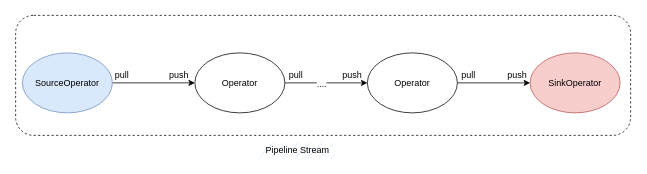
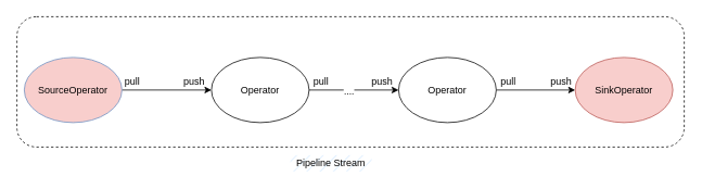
  <mxCell id="0" />
  <mxCell id="1" parent="0" />
  <mxCell id="2" style="edgeStyle=orthogonalEdgeStyle;rounded=0;orthogonalLoop=1;jettySize=auto;html=1;exitX=1;exitY=0.5;exitDx=0;exitDy=0;" parent="1" source="3" target="6" edge="1"><mxGeometry relative="1" as="geometry" /></mxCell>
- <mxCell id="3" value="SourceOperator" style="ellipse;whiteSpace=wrap;html=1;fillColor=#dae8fc;strokeColor=#6c8ebf;fillStyle=auto;" parent="1" vertex="1"><mxGeometry x="29" y="70" width="120" height="80" as="geometry" /></mxCell>
+ <mxCell id="3" value="SourceOperator" style="ellipse;whiteSpace=wrap;html=1;fillColor=#f8cecc;strokeColor=#6c8ebf;fillStyle=auto;" parent="1" vertex="1"><mxGeometry x="29" y="70" width="120" height="80" as="geometry" /></mxCell>
  <mxCell id="4" value="" style="edgeStyle=orthogonalEdgeStyle;rounded=0;orthogonalLoop=1;jettySize=auto;html=1;" parent="1" source="6" target="8" edge="1"><mxGeometry relative="1" as="geometry" /></mxCell>
  <mxCell id="5" value="...." style="edgeLabel;html=1;align=center;verticalAlign=middle;resizable=0;points=[];" vertex="1" connectable="0" parent="4"><mxGeometry x="-0.121" y="-1" relative="1" as="geometry"><mxPoint as="offset" /></mxGeometry></mxCell>
  <mxCell id="6" value="Operator" style="ellipse;whiteSpace=wrap;html=1;" parent="1" vertex="1"><mxGeometry x="259" y="70" width="120" height="80" as="geometry" /></mxCell>
  <mxCell id="7" value="" style="edgeStyle=orthogonalEdgeStyle;rounded=0;orthogonalLoop=1;jettySize=auto;html=1;" parent="1" source="8" target="9" edge="1"><mxGeometry relative="1" as="geometry" /></mxCell>
  <mxCell id="8" value="Operator" style="ellipse;whiteSpace=wrap;html=1;" parent="1" vertex="1"><mxGeometry x="489" y="70" width="120" height="80" as="geometry" /></mxCell>
  <mxCell id="9" value="SinkOperator" style="ellipse;whiteSpace=wrap;html=1;fillColor=#f8cecc;strokeColor=#b85450;" parent="1" vertex="1"><mxGeometry x="706" y="70" width="120" height="80" as="geometry" /></mxCell>
  <mxCell id="10" value="pull" style="text;html=1;strokeColor=none;fillColor=none;align=center;verticalAlign=middle;whiteSpace=wrap;rounded=0;" parent="1" vertex="1"><mxGeometry x="132" y="90" width="60" height="20" as="geometry" /></mxCell>
  <mxCell id="11" value="push" style="text;html=1;strokeColor=none;fillColor=none;align=center;verticalAlign=middle;whiteSpace=wrap;rounded=0;" parent="1" vertex="1"><mxGeometry x="208" y="90" width="60" height="20" as="geometry" /></mxCell>
  <mxCell id="12" value="pull" style="text;html=1;strokeColor=none;fillColor=none;align=center;verticalAlign=middle;whiteSpace=wrap;rounded=0;" parent="1" vertex="1"><mxGeometry x="594" y="90" width="60" height="20" as="geometry" /></mxCell>
  <mxCell id="13" value="pull" style="text;html=1;strokeColor=none;fillColor=none;align=center;verticalAlign=middle;whiteSpace=wrap;rounded=0;" parent="1" vertex="1"><mxGeometry x="364" y="90" width="60" height="20" as="geometry" /></mxCell>
  <mxCell id="14" value="push" style="text;html=1;strokeColor=none;fillColor=none;align=center;verticalAlign=middle;whiteSpace=wrap;rounded=0;" parent="1" vertex="1"><mxGeometry x="439" y="90" width="60" height="20" as="geometry" /></mxCell>
  <mxCell id="15" value="push" style="text;html=1;strokeColor=none;fillColor=none;align=center;verticalAlign=middle;whiteSpace=wrap;rounded=0;" parent="1" vertex="1"><mxGeometry x="659" y="90" width="60" height="20" as="geometry" /></mxCell>
  <mxCell id="16" value="" style="rounded=1;whiteSpace=wrap;html=1;fillColor=none;dashed=1;" vertex="1" parent="1"><mxGeometry x="20" y="20" width="820" height="160" as="geometry" /></mxCell>
- <mxCell id="17" value="Pipeline Stream" style="text;html=1;strokeColor=none;fillColor=#CCE5FF;align=center;verticalAlign=middle;whiteSpace=wrap;rounded=0;fillStyle=hatch;" vertex="1" parent="1"><mxGeometry x="346" y="190" width="100" height="20" as="geometry" /></mxCell>
+ <mxCell id="17" value="Pipeline Stream" style="text;html=1;strokeColor=none;fillColor=#CCE5FF;align=center;verticalAlign=middle;whiteSpace=wrap;rounded=0;fillStyle=hatch;" vertex="1" parent="1"><mxGeometry x="356" y="190" width="100" height="20" as="geometry" /></mxCell>
